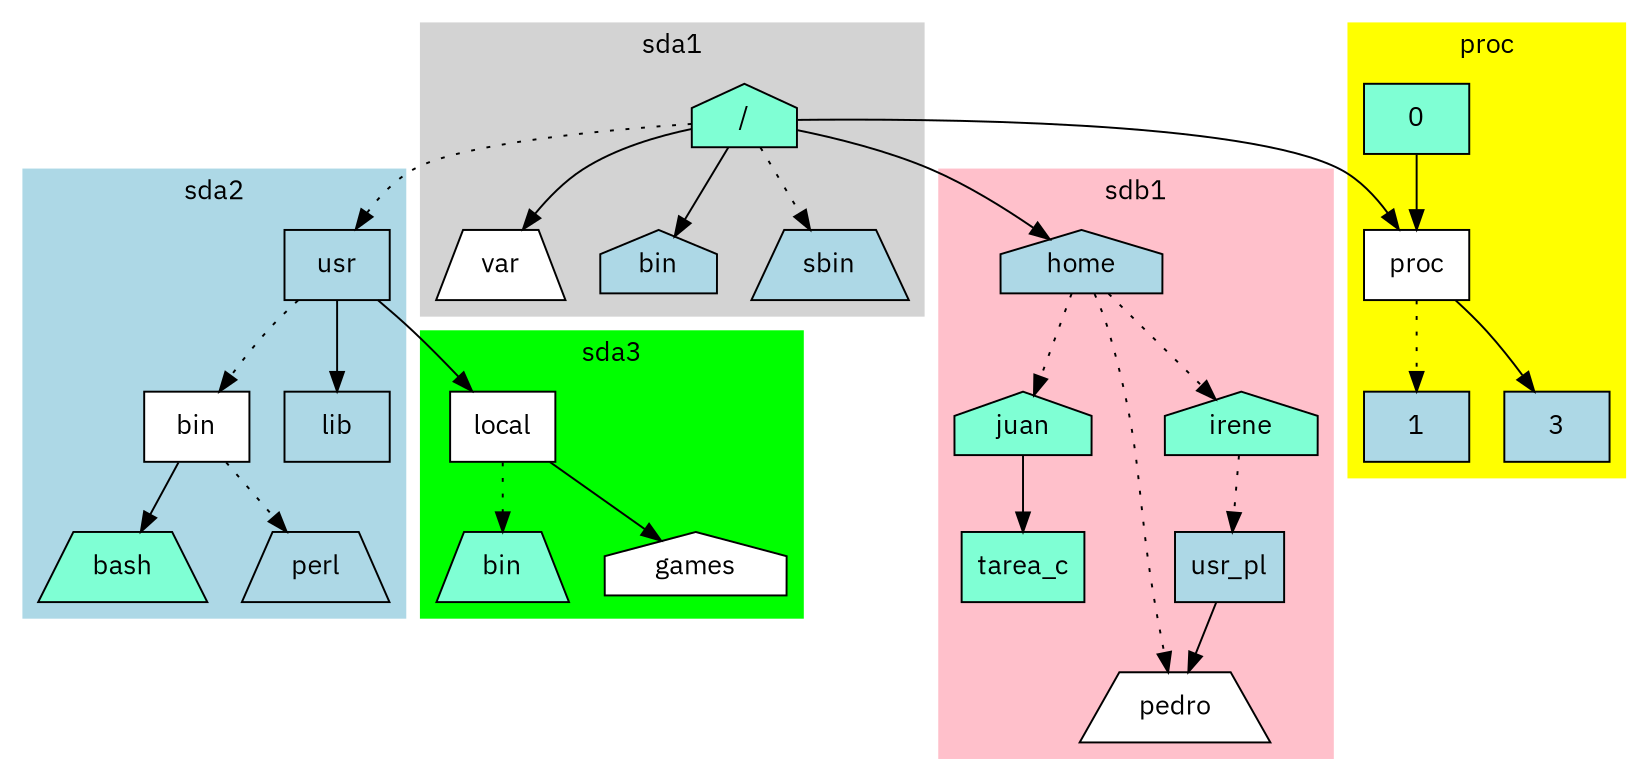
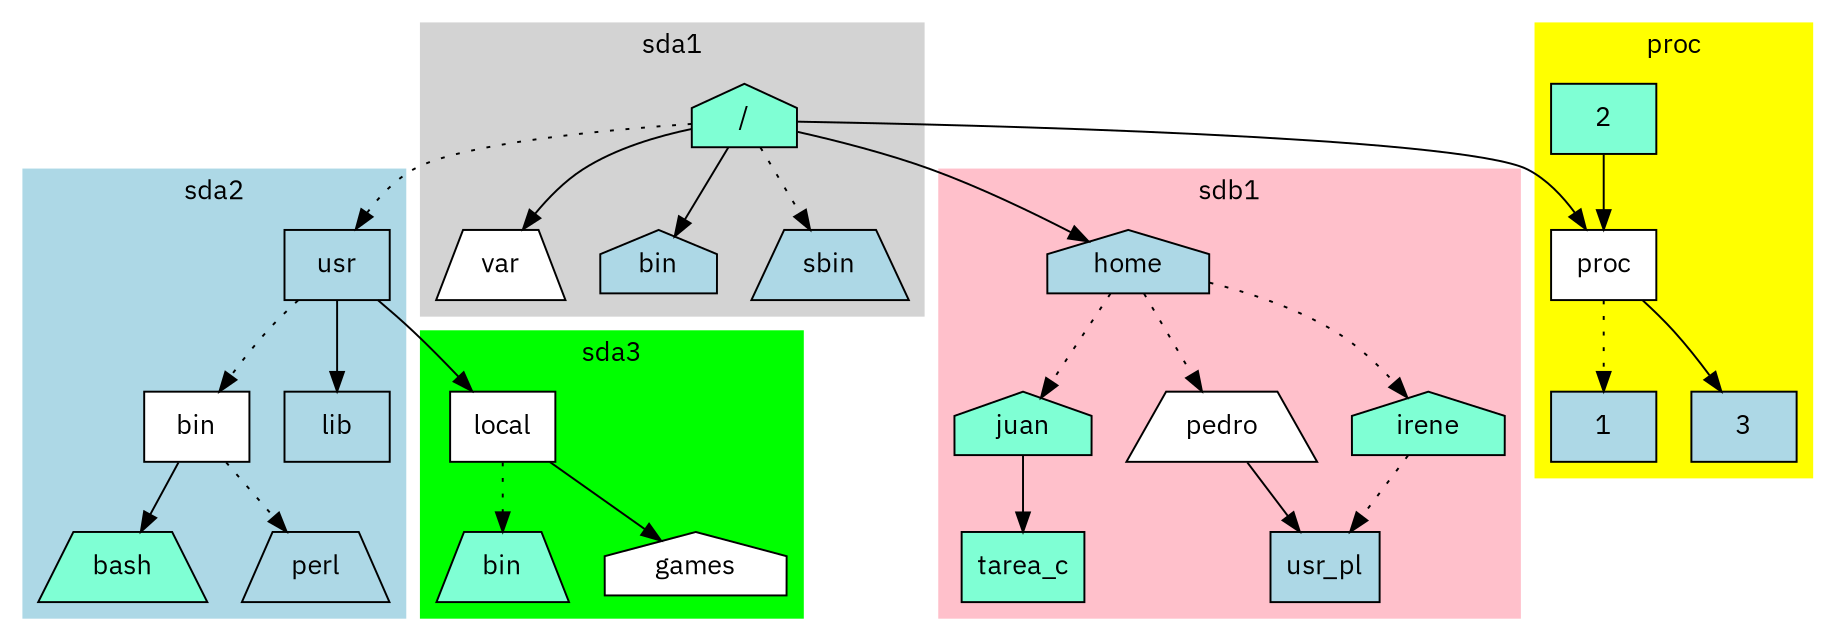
  digraph {
    fontname="IBM Plex Sans"
    rankdir=TB
    node [fillcolor=lightblue fontname="IBM Plex Sans" shape=box style=filled]
    edge [fontname="IBM Plex Sans" style=solid]
    n1 [fillcolor=aquamarine label="/" shape=house]
    var [fillcolor=white shape=trapezium]
    bin [shape=house]
    sbin [shape=trapezium]
    usr
    n6 [fillcolor=white label=bin]
    n7 [label=lib]
    bash [fillcolor=aquamarine shape=trapezium]
    perl [shape=trapezium]
    proc [fillcolor=white]
    1
-   2 [fillcolor=aquamarine label=0]
+   2 [fillcolor=aquamarine]
    3
    home [shape=house]
    juan [fillcolor=aquamarine shape=house]
    pedro [fillcolor=white shape=trapezium]
    irene [fillcolor=aquamarine shape=house]
    tarea_c [fillcolor=aquamarine]
    n19 [label=usr_pl]
    n20 [fillcolor=white label=local]
    n21 [fillcolor=aquamarine label=bin shape=trapezium]
    n22 [fillcolor=white label=games shape=house]
    subgraph cluster_1 {
      color=lightgray
      label=sda1
      style=filled
      n1
      var
      bin
      sbin
    }
    subgraph cluster_2 {
      color=lightblue
      label=sda2
      style=filled
      usr
      n6
      n7
      bash
      perl
    }
    subgraph cluster_3 {
      color=yellow
      label=proc
      style=filled
      proc
      1
      2
      3
    }
    subgraph cluster_4 {
      color=pink
      label=sdb1
      style=filled
      home
      juan
      pedro
      irene
      tarea_c
      n19
    }
    subgraph cluster_5 {
      color=green
      label=sda3
      style=filled
      n20
      n21
      n22
    }
    n1 -> var
    n1 -> bin
    n1 -> sbin [style=dotted]
    n1 -> usr [style=dotted]
    n1 -> proc
    n1 -> home
    usr -> n6 [style=dotted]
    usr -> n7
    usr -> n20
    n6 -> bash
    n6 -> perl [style=dotted]
    proc -> 1 [style=dotted]
    proc -> 3
    2 -> proc
    home -> juan [style=dotted]
    home -> pedro [style=dotted]
    home -> irene [style=dotted]
    juan -> tarea_c
-   n19 -> pedro
+   pedro -> n19
    irene -> n19 [style=dotted]
    n20 -> n21 [style=dotted]
    n20 -> n22
  }
